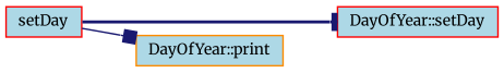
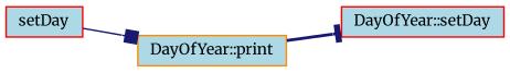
  digraph {
    fontname=Merriweather
    rankdir=LR
    node [color=red fillcolor=lightblue fontname=Merriweather fontsize=10 shape=record style=filled]
    edge [color=midnightblue fontname=Merriweather fontsize=10 labelfontname=Helvetica labelfontsize=10]
    n1 [fontcolor=black height=0.2 label=setDay width=0.4]
    n2 [height=0.2 label="DayOfYear::setDay" width=0.4]
    n3 [color=darkorange height=0.2 label="DayOfYear::print" width=0.4]
-   n1 -> n2 [arrowhead=tee style=bold]
+   n3 -> n2 [arrowhead=tee style=bold]
    n1 -> n3 [arrowhead=box style=solid]
  }
